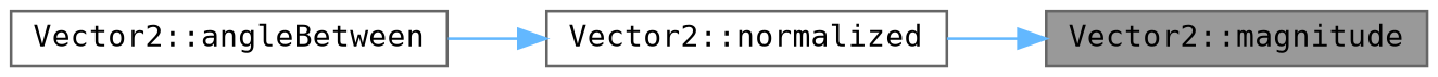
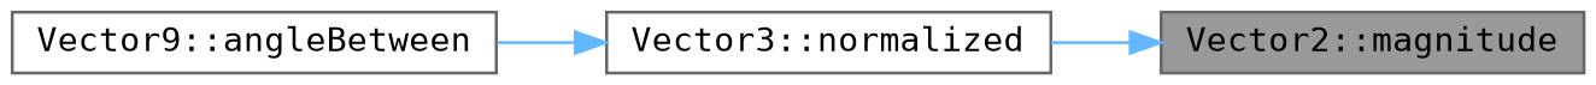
  digraph {
    rankdir=RL
    node [color=grey40 fillcolor=white fontname=Consolas fontsize=11 shape=box style=filled]
    edge [color=steelblue1 dir=back fontname=Consolas fontsize=11 labelfontname=Helvetica labelfontsize=10 style=solid]
    n1 [color=gray40 fillcolor=grey60 fontcolor=black height=0.2 label="Vector2::magnitude" width=0.4]
-   n2 [height=0.2 label="Vector2::normalized" width=0.4]
-   n3 [height=0.2 label="Vector2::angleBetween" width=0.4]
+   n2 [height=0.2 label="Vector3::normalized" width=0.4]
+   n3 [height=0.2 label="Vector9::angleBetween" width=0.4]
    n1 -> n2
    n2 -> n3
  }
